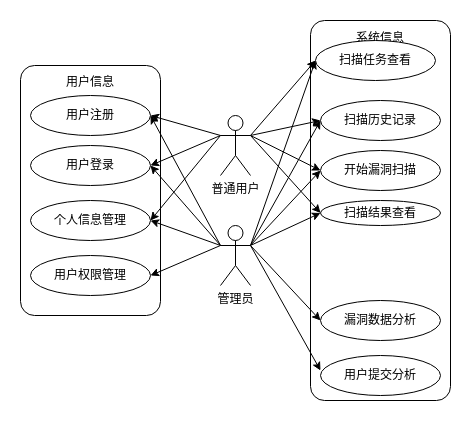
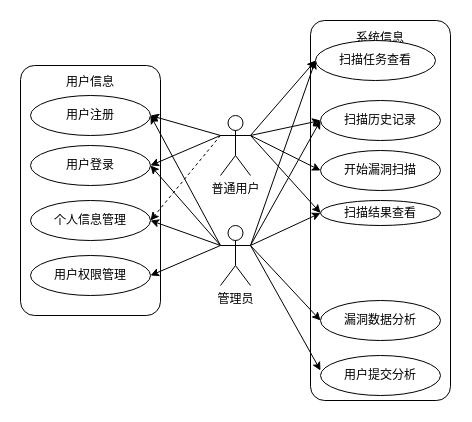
  <mxCell id="0" />
  <mxCell id="1" parent="0" />
  <mxCell id="2" value="系统信息&lt;br&gt;&lt;br&gt;&lt;br&gt;&lt;br&gt;&lt;br&gt;&lt;br&gt;&lt;br&gt;&lt;br&gt;&lt;br&gt;&lt;br&gt;&lt;br&gt;&lt;br&gt;&lt;br&gt;&lt;br&gt;&lt;br&gt;&lt;br&gt;&lt;br&gt;&lt;br&gt;&lt;br&gt;&lt;br&gt;&lt;br&gt;&lt;br&gt;&lt;br&gt;&lt;br&gt;&lt;br&gt;" style="rounded=1;whiteSpace=wrap;html=1;arcSize=10;" parent="1" vertex="1"><mxGeometry x="310" y="20" width="140" height="380" as="geometry" /></mxCell>
  <mxCell id="3" value="普通用户" style="shape=umlActor;verticalLabelPosition=bottom;verticalAlign=top;html=1;outlineConnect=0;" parent="1" vertex="1"><mxGeometry x="220" y="115" width="30" height="60" as="geometry" /></mxCell>
  <mxCell id="4" value="管理员" style="shape=umlActor;verticalLabelPosition=bottom;verticalAlign=top;html=1;outlineConnect=0;" parent="1" vertex="1"><mxGeometry x="220" y="225" width="30" height="60" as="geometry" /></mxCell>
  <mxCell id="5" value="用户信息&lt;br&gt;&lt;br&gt;&lt;br&gt;&lt;br&gt;&lt;br&gt;&lt;br&gt;&lt;br&gt;&lt;br&gt;&lt;br&gt;&lt;br&gt;&lt;br&gt;&lt;br&gt;&lt;br&gt;&lt;br&gt;&lt;br&gt;&lt;br&gt;" style="rounded=1;whiteSpace=wrap;html=1;arcSize=10;" parent="1" vertex="1"><mxGeometry x="20" y="65" width="140" height="250" as="geometry" /></mxCell>
  <mxCell id="6" value="扫描任务查看" style="ellipse;whiteSpace=wrap;html=1;" parent="1" vertex="1"><mxGeometry x="315" y="40" width="120" height="40" as="geometry" /></mxCell>
  <mxCell id="7" value="个人信息管理" style="ellipse;whiteSpace=wrap;html=1;" parent="1" vertex="1"><mxGeometry x="30" y="200" width="120" height="40" as="geometry" /></mxCell>
  <mxCell id="8" value="开始漏洞扫描" style="ellipse;whiteSpace=wrap;html=1;" parent="1" vertex="1"><mxGeometry x="320" y="150" width="120" height="40" as="geometry" /></mxCell>
  <mxCell id="9" value="用户注册" style="ellipse;whiteSpace=wrap;html=1;" parent="1" vertex="1"><mxGeometry x="30" y="95" width="120" height="40" as="geometry" /></mxCell>
  <mxCell id="10" value="用户登录" style="ellipse;whiteSpace=wrap;html=1;" parent="1" vertex="1"><mxGeometry x="30" y="145" width="120" height="40" as="geometry" /></mxCell>
  <mxCell id="11" value="扫描结果查看" style="ellipse;whiteSpace=wrap;html=1;" parent="1" vertex="1"><mxGeometry x="320" y="200" width="120" height="25" as="geometry" /></mxCell>
  <mxCell id="12" value="漏洞数据分析" style="ellipse;whiteSpace=wrap;html=1;" parent="1" vertex="1"><mxGeometry x="320" y="300" width="120" height="40" as="geometry" /></mxCell>
  <mxCell id="13" value="用户权限管理" style="ellipse;whiteSpace=wrap;html=1;" parent="1" vertex="1"><mxGeometry x="30" y="255" width="120" height="40" as="geometry" /></mxCell>
  <mxCell id="14" value="扫描历史记录" style="ellipse;whiteSpace=wrap;html=1;" parent="1" vertex="1"><mxGeometry x="320" y="100" width="120" height="40" as="geometry" /></mxCell>
  <mxCell id="15" value="" style="endArrow=classic;html=1;rounded=0;exitX=0;exitY=0.333;exitDx=0;exitDy=0;exitPerimeter=0;entryX=1;entryY=0.5;entryDx=0;entryDy=0;" parent="1" source="3" target="9" edge="1"><mxGeometry width="50" height="50" relative="1" as="geometry"><mxPoint x="150" y="205" as="sourcePoint" /><mxPoint x="200" y="155" as="targetPoint" /></mxGeometry></mxCell>
  <mxCell id="16" value="" style="endArrow=classic;html=1;rounded=0;entryX=1;entryY=0.5;entryDx=0;entryDy=0;exitX=0;exitY=0.333;exitDx=0;exitDy=0;exitPerimeter=0;" parent="1" source="3" target="10" edge="1"><mxGeometry width="50" height="50" relative="1" as="geometry"><mxPoint x="210" y="105" as="sourcePoint" /><mxPoint x="190" y="165" as="targetPoint" /></mxGeometry></mxCell>
- <mxCell id="17" value="" style="endArrow=classic;html=1;rounded=0;entryX=1;entryY=0.5;entryDx=0;entryDy=0;exitX=0;exitY=0.333;exitDx=0;exitDy=0;exitPerimeter=0;" parent="1" source="3" target="7" edge="1"><mxGeometry width="50" height="50" relative="1" as="geometry"><mxPoint x="230" y="75" as="sourcePoint" /><mxPoint x="280" y="25" as="targetPoint" /></mxGeometry></mxCell>
+ <mxCell id="17" value="" style="endArrow=classic;html=1;rounded=0;entryX=1;entryY=0.5;entryDx=0;entryDy=0;exitX=0;exitY=0.333;exitDx=0;exitDy=0;exitPerimeter=0;dashed=1;" parent="1" source="3" target="7" edge="1"><mxGeometry width="50" height="50" relative="1" as="geometry"><mxPoint x="230" y="75" as="sourcePoint" /><mxPoint x="280" y="25" as="targetPoint" /></mxGeometry></mxCell>
  <mxCell id="18" value="" style="endArrow=classic;html=1;rounded=0;exitX=0;exitY=0.333;exitDx=0;exitDy=0;exitPerimeter=0;entryX=1;entryY=0.5;entryDx=0;entryDy=0;" parent="1" source="4" target="9" edge="1"><mxGeometry width="50" height="50" relative="1" as="geometry"><mxPoint x="150" y="55" as="sourcePoint" /><mxPoint x="200" y="5" as="targetPoint" /></mxGeometry></mxCell>
  <mxCell id="19" value="" style="endArrow=classic;html=1;rounded=0;entryX=1;entryY=0.5;entryDx=0;entryDy=0;exitX=0;exitY=0.333;exitDx=0;exitDy=0;exitPerimeter=0;" parent="1" source="4" target="10" edge="1"><mxGeometry width="50" height="50" relative="1" as="geometry"><mxPoint x="190" y="65" as="sourcePoint" /><mxPoint x="240" y="15" as="targetPoint" /></mxGeometry></mxCell>
  <mxCell id="20" value="" style="endArrow=classic;html=1;rounded=0;entryX=1;entryY=0.5;entryDx=0;entryDy=0;exitX=0;exitY=0.333;exitDx=0;exitDy=0;exitPerimeter=0;" parent="1" source="4" target="13" edge="1"><mxGeometry width="50" height="50" relative="1" as="geometry"><mxPoint x="180" y="75" as="sourcePoint" /><mxPoint x="230" y="25" as="targetPoint" /></mxGeometry></mxCell>
  <mxCell id="21" value="" style="endArrow=classic;html=1;rounded=0;entryX=1;entryY=0.5;entryDx=0;entryDy=0;exitX=0;exitY=0.333;exitDx=0;exitDy=0;exitPerimeter=0;" parent="1" source="4" target="7" edge="1"><mxGeometry width="50" height="50" relative="1" as="geometry"><mxPoint x="210" y="55" as="sourcePoint" /><mxPoint x="260" y="5" as="targetPoint" /></mxGeometry></mxCell>
  <mxCell id="22" value="" style="endArrow=classic;html=1;rounded=0;exitX=1;exitY=0.333;exitDx=0;exitDy=0;exitPerimeter=0;entryX=0;entryY=0.5;entryDx=0;entryDy=0;" parent="1" source="3" target="6" edge="1"><mxGeometry width="50" height="50" relative="1" as="geometry"><mxPoint x="210" y="85" as="sourcePoint" /><mxPoint x="260" y="35" as="targetPoint" /></mxGeometry></mxCell>
  <mxCell id="23" value="" style="endArrow=classic;html=1;rounded=0;exitX=1;exitY=0.333;exitDx=0;exitDy=0;exitPerimeter=0;entryX=0;entryY=0.5;entryDx=0;entryDy=0;" parent="1" source="3" target="14" edge="1"><mxGeometry width="50" height="50" relative="1" as="geometry"><mxPoint x="220" y="85" as="sourcePoint" /><mxPoint x="270" y="35" as="targetPoint" /></mxGeometry></mxCell>
  <mxCell id="24" value="" style="endArrow=classic;html=1;rounded=0;exitX=1;exitY=0.333;exitDx=0;exitDy=0;exitPerimeter=0;entryX=0;entryY=0.5;entryDx=0;entryDy=0;" parent="1" source="3" target="8" edge="1"><mxGeometry width="50" height="50" relative="1" as="geometry"><mxPoint x="240" y="95" as="sourcePoint" /><mxPoint x="290" y="45" as="targetPoint" /></mxGeometry></mxCell>
  <mxCell id="25" value="" style="endArrow=classic;html=1;rounded=0;exitX=1;exitY=0.333;exitDx=0;exitDy=0;exitPerimeter=0;entryX=0;entryY=0.5;entryDx=0;entryDy=0;" parent="1" source="4" target="6" edge="1"><mxGeometry width="50" height="50" relative="1" as="geometry"><mxPoint x="220" y="445" as="sourcePoint" /><mxPoint x="270" y="395" as="targetPoint" /></mxGeometry></mxCell>
  <mxCell id="26" value="" style="endArrow=classic;html=1;rounded=0;entryX=0;entryY=0.5;entryDx=0;entryDy=0;exitX=1;exitY=0.333;exitDx=0;exitDy=0;exitPerimeter=0;" parent="1" source="4" target="14" edge="1"><mxGeometry width="50" height="50" relative="1" as="geometry"><mxPoint x="220" y="415" as="sourcePoint" /><mxPoint x="270" y="365" as="targetPoint" /></mxGeometry></mxCell>
- <mxCell id="27" value="" style="endArrow=classic;html=1;rounded=0;entryX=0;entryY=0.5;entryDx=0;entryDy=0;exitX=1;exitY=0.333;exitDx=0;exitDy=0;exitPerimeter=0;" parent="1" source="4" target="8" edge="1"><mxGeometry width="50" height="50" relative="1" as="geometry"><mxPoint x="220" y="415" as="sourcePoint" /><mxPoint x="270" y="365" as="targetPoint" /></mxGeometry></mxCell>
  <mxCell id="28" value="" style="endArrow=classic;html=1;rounded=0;entryX=0;entryY=0.5;entryDx=0;entryDy=0;exitX=1;exitY=0.333;exitDx=0;exitDy=0;exitPerimeter=0;" parent="1" source="4" target="11" edge="1"><mxGeometry width="50" height="50" relative="1" as="geometry"><mxPoint x="190" y="435" as="sourcePoint" /><mxPoint x="240" y="385" as="targetPoint" /></mxGeometry></mxCell>
  <mxCell id="29" value="" style="endArrow=classic;html=1;rounded=0;entryX=0;entryY=0.5;entryDx=0;entryDy=0;" parent="1" target="12" edge="1"><mxGeometry width="50" height="50" relative="1" as="geometry"><mxPoint x="250" y="245" as="sourcePoint" /><mxPoint x="240" y="365" as="targetPoint" /></mxGeometry></mxCell>
  <mxCell id="30" value="" style="endArrow=classic;html=1;rounded=0;entryX=0;entryY=0.5;entryDx=0;entryDy=0;exitX=1;exitY=0.333;exitDx=0;exitDy=0;exitPerimeter=0;" parent="1" source="4" edge="1"><mxGeometry width="50" height="50" relative="1" as="geometry"><mxPoint x="170" y="395" as="sourcePoint" /><mxPoint x="320" y="370" as="targetPoint" /></mxGeometry></mxCell>
  <mxCell id="31" value="用户提交分析" style="ellipse;whiteSpace=wrap;html=1;" parent="1" vertex="1"><mxGeometry x="320" y="355" width="120" height="40" as="geometry" /></mxCell>
  <mxCell id="32" value="" style="endArrow=classic;html=1;rounded=0;entryX=0;entryY=0.5;entryDx=0;entryDy=0;" parent="1" target="11" edge="1"><mxGeometry width="50" height="50" relative="1" as="geometry"><mxPoint x="250" y="135" as="sourcePoint" /><mxPoint x="330" y="180" as="targetPoint" /></mxGeometry></mxCell>
